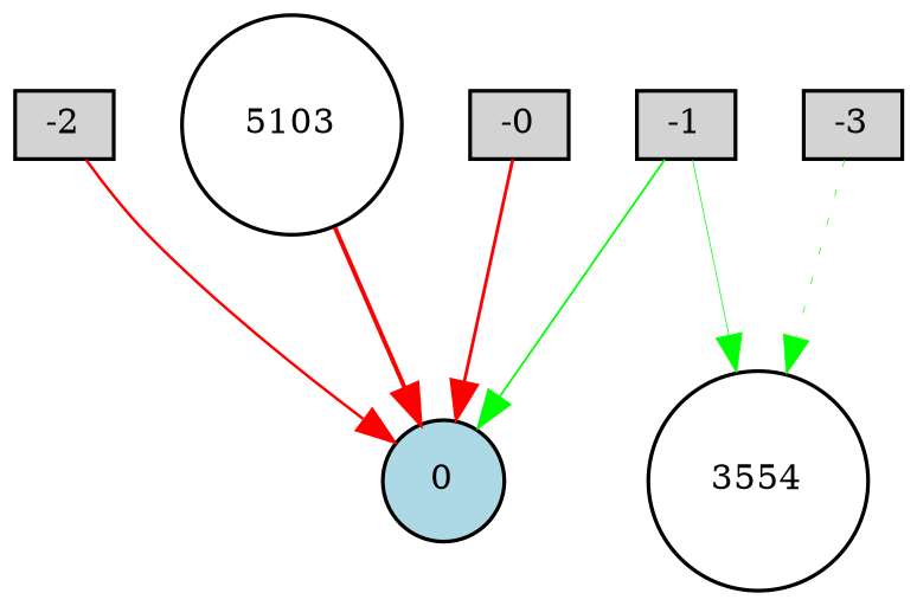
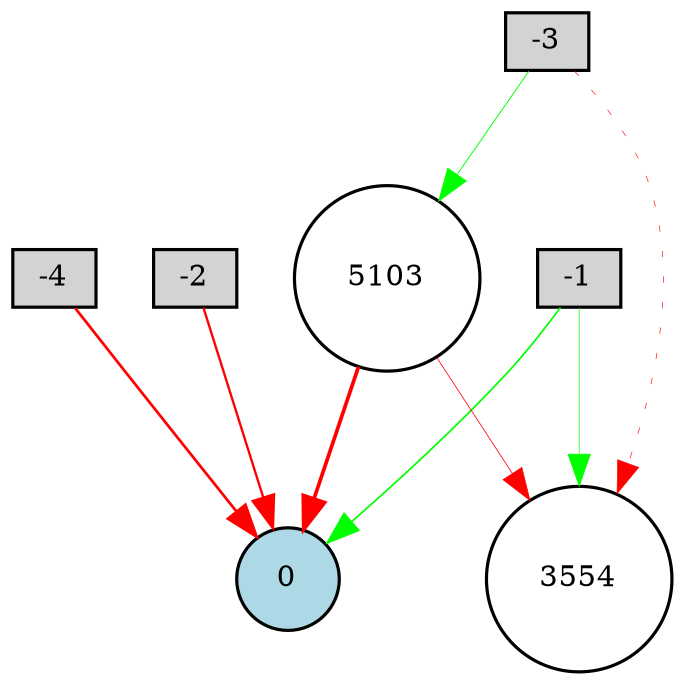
  digraph {
    node [fillcolor=lightgray fontsize=9 shape=box style=filled]
    edge [color=green style=solid]
    -1 [height=0.2 width=0.2]
    0 [fillcolor=lightblue height=0.2 shape=circle width=0.2]
    3554 [fillcolor=white height=0.2 shape=circle width=0.2]
    -2 [height=0.2 width=0.2]
    -3 [height=0.2 width=0.2]
    5103 [fillcolor=white height=0.2 shape=circle width=0.2]
-   -4 [height=0.2 width=0.2 label=-0]
+   -4 [height=0.2 width=0.2]
    -1 -> 0 [penwidth=0.5338561642137881]
    -1 -> 3554 [penwidth=0.2250970606768333]
    -2 -> 0 [color=red penwidth=0.7427856363612083]
-   -3 -> 3554 [penwidth=0.19985657613149985 style=dotted]
+   -3 -> 3554 [color=red penwidth=0.19985657613149985 style=dotted]
+   -3 -> 5103 [penwidth=0.30000000000000004]
    5103 -> 0 [color=red penwidth=1.157080981806029]
+   5103 -> 3554 [color=red penwidth=0.2442681597045038]
    -4 -> 0 [color=red penwidth=0.8510663912637038]
  }
